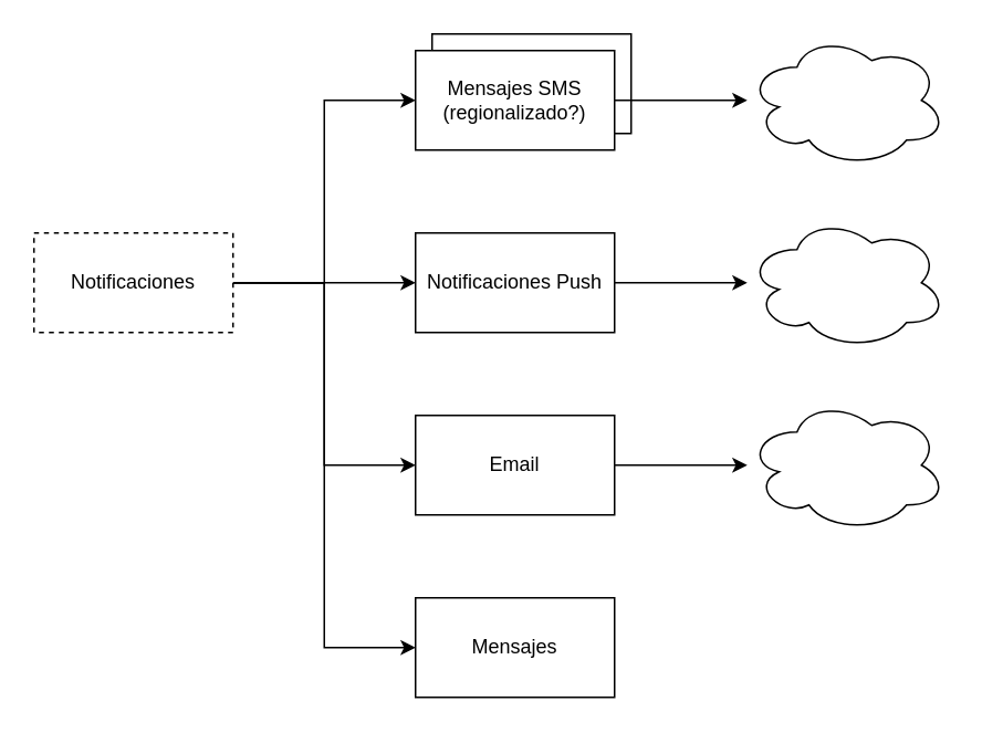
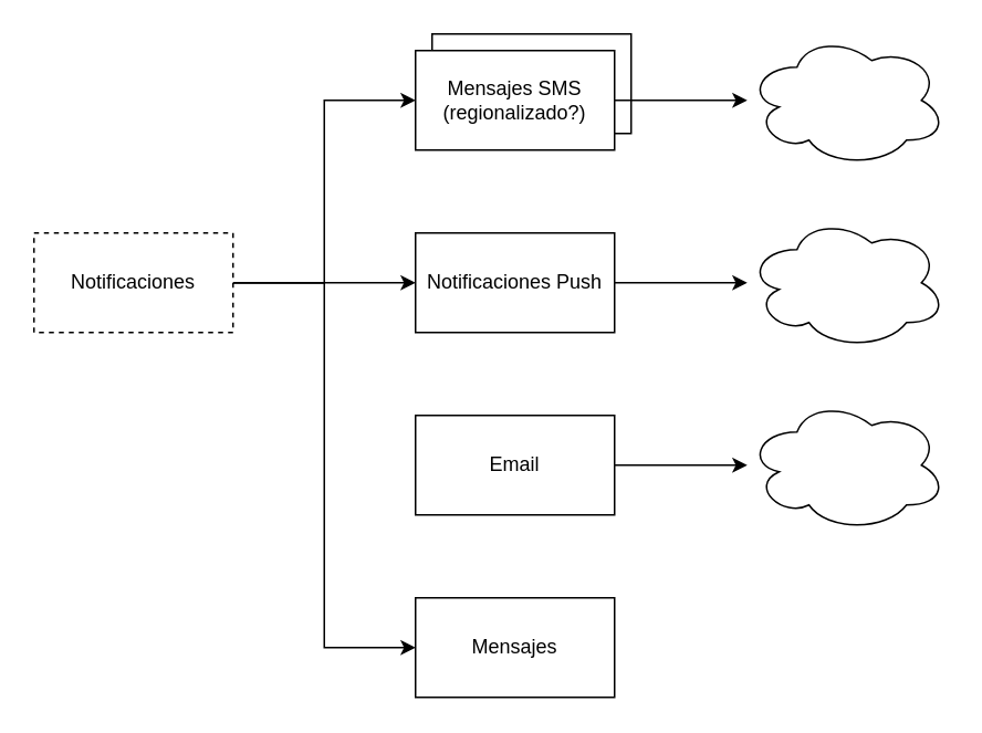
  <mxCell id="0" />
  <mxCell id="1" parent="0" />
  <mxCell id="2" value="" style="rounded=0;whiteSpace=wrap;html=1;" parent="1" vertex="1"><mxGeometry x="260" y="20" width="120" height="60" as="geometry" /></mxCell>
  <mxCell id="3" style="edgeStyle=orthogonalEdgeStyle;rounded=0;orthogonalLoop=1;jettySize=auto;html=1;entryX=0;entryY=0.5;entryDx=0;entryDy=0;" parent="1" source="7" target="9" edge="1"><mxGeometry relative="1" as="geometry" /></mxCell>
  <mxCell id="4" style="edgeStyle=orthogonalEdgeStyle;rounded=0;orthogonalLoop=1;jettySize=auto;html=1;" parent="1" source="7" target="10" edge="1"><mxGeometry relative="1" as="geometry" /></mxCell>
- <mxCell id="5" style="edgeStyle=orthogonalEdgeStyle;rounded=0;orthogonalLoop=1;jettySize=auto;html=1;entryX=0;entryY=0.5;entryDx=0;entryDy=0;" parent="1" source="7" target="12" edge="1"><mxGeometry relative="1" as="geometry" /></mxCell>
  <mxCell id="6" style="edgeStyle=orthogonalEdgeStyle;rounded=0;orthogonalLoop=1;jettySize=auto;html=1;entryX=0;entryY=0.5;entryDx=0;entryDy=0;" parent="1" source="7" target="17" edge="1"><mxGeometry relative="1" as="geometry" /></mxCell>
  <mxCell id="7" value="Notificaciones&lt;br&gt;" style="rounded=0;whiteSpace=wrap;html=1;dashed=1;" parent="1" vertex="1"><mxGeometry x="20" y="140" width="120" height="60" as="geometry" /></mxCell>
  <mxCell id="8" style="edgeStyle=orthogonalEdgeStyle;rounded=0;orthogonalLoop=1;jettySize=auto;html=1;" parent="1" source="9" edge="1"><mxGeometry relative="1" as="geometry"><mxPoint x="450" y="60" as="targetPoint" /></mxGeometry></mxCell>
  <mxCell id="9" value="Mensajes SMS&lt;br&gt;(regionalizado?)" style="rounded=0;whiteSpace=wrap;html=1;" parent="1" vertex="1"><mxGeometry x="250" y="30" width="120" height="60" as="geometry" /></mxCell>
  <mxCell id="10" value="Notificaciones Push" style="rounded=0;whiteSpace=wrap;html=1;" parent="1" vertex="1"><mxGeometry x="250" y="140" width="120" height="60" as="geometry" /></mxCell>
  <mxCell id="11" style="edgeStyle=orthogonalEdgeStyle;rounded=0;orthogonalLoop=1;jettySize=auto;html=1;" parent="1" source="12" edge="1"><mxGeometry relative="1" as="geometry"><mxPoint x="450" y="280" as="targetPoint" /></mxGeometry></mxCell>
  <mxCell id="12" value="Email" style="rounded=0;whiteSpace=wrap;html=1;" parent="1" vertex="1"><mxGeometry x="250" y="250" width="120" height="60" as="geometry" /></mxCell>
  <mxCell id="13" value="" style="ellipse;shape=cloud;whiteSpace=wrap;html=1;" parent="1" vertex="1"><mxGeometry x="450" y="240" width="120" height="80" as="geometry" /></mxCell>
  <mxCell id="14" value="" style="endArrow=classic;html=1;rounded=0;exitX=1;exitY=0.5;exitDx=0;exitDy=0;" parent="1" source="10" edge="1"><mxGeometry width="50" height="50" relative="1" as="geometry"><mxPoint x="400" y="200" as="sourcePoint" /><mxPoint x="450" y="170" as="targetPoint" /><Array as="points"><mxPoint x="420" y="170" /></Array></mxGeometry></mxCell>
  <mxCell id="15" value="" style="ellipse;shape=cloud;whiteSpace=wrap;html=1;" parent="1" vertex="1"><mxGeometry x="450" y="130" width="120" height="80" as="geometry" /></mxCell>
  <mxCell id="16" value="" style="ellipse;shape=cloud;whiteSpace=wrap;html=1;" parent="1" vertex="1"><mxGeometry x="450" y="20" width="120" height="80" as="geometry" /></mxCell>
  <mxCell id="17" value="Mensajes" style="rounded=0;whiteSpace=wrap;html=1;" parent="1" vertex="1"><mxGeometry x="250" y="360" width="120" height="60" as="geometry" /></mxCell>
